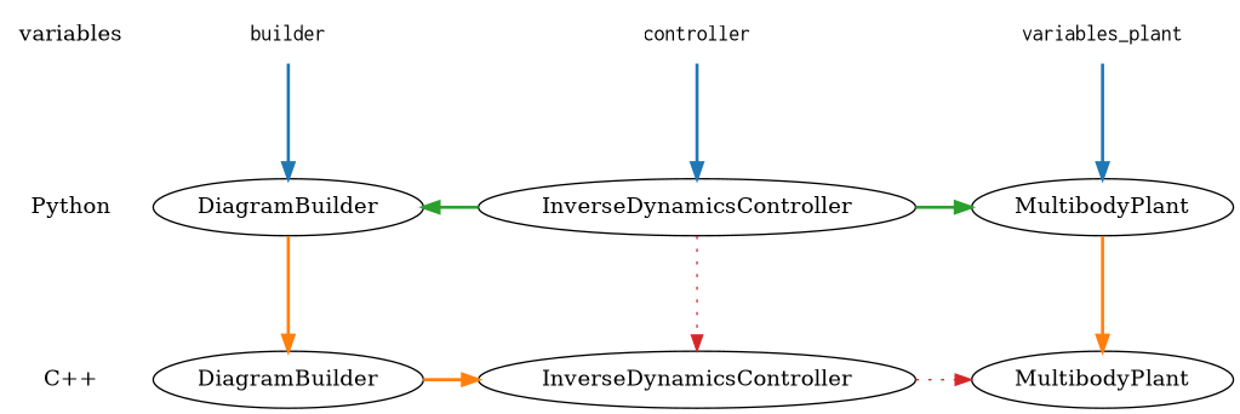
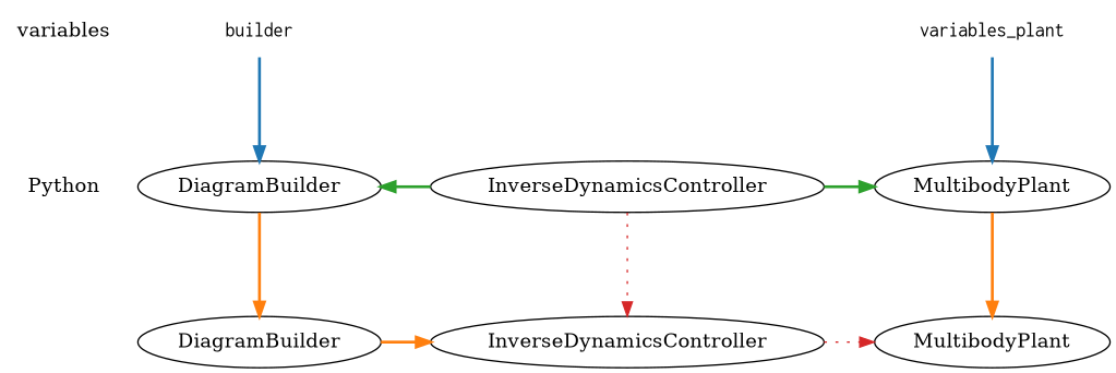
  digraph {
    edge [minlen=2 style=bold color="#1F77B4"]
    variables [shape=plaintext]
    Python [shape=plaintext]
-   "C++" [shape=plaintext]
    n4 [fontname=Courier label=variables_plant shape=plaintext]
    builder [fontname=Courier shape=plaintext]
-   controller [fontname=Courier shape=plaintext]
    n7 [label=MultibodyPlant]
    n8 [label=DiagramBuilder]
    n9 [label=InverseDynamicsController]
    n10 [label=MultibodyPlant]
    n11 [label=DiagramBuilder]
    n12 [label=InverseDynamicsController]
    subgraph sub_1 {
      variables
      Python
-     "C++"
    }
    subgraph sub_2 {
      n4
      builder
-     controller
    }
    subgraph sub_3 {
      rank=same
      variables
      n4
      builder
-     controller
    }
    subgraph sub_4 {
      rank=same
      Python
      n7
      n8
      n9
    }
    subgraph sub_5 {
      rank=same
-     "C++"
      n10
      n11
      n12
    }
    subgraph sub_6 {
      n4
      builder
-     controller
      n7
      n8
      n9
    }
    subgraph sub_7 {
      n7
      n8
      n10
      n11
      n12
    }
    subgraph sub_8 {
      n7
      n8
      n9
    }
    subgraph sub_9 {
      n9
      n10
      n12
    }
    variables -> Python [style=invis color=""]
-   Python -> "C++" [style=invis color=""]
    n4 -> n7
    builder -> n8
-   controller -> n9
    n7 -> n10 [color="#FF7F0E"]
    n8 -> n11 [color="#FF7F0E"]
    n9 -> n7 [color="#2CA02C" constraint=false]
    n9 -> n8 [color="#2CA02C" constraint=false]
    n9 -> n12 [color="#D62728" style=dotted]
    n11 -> n12 [color="#FF7F0E"]
    n12 -> n10 [color="#D62728" style=dotted]
  }
